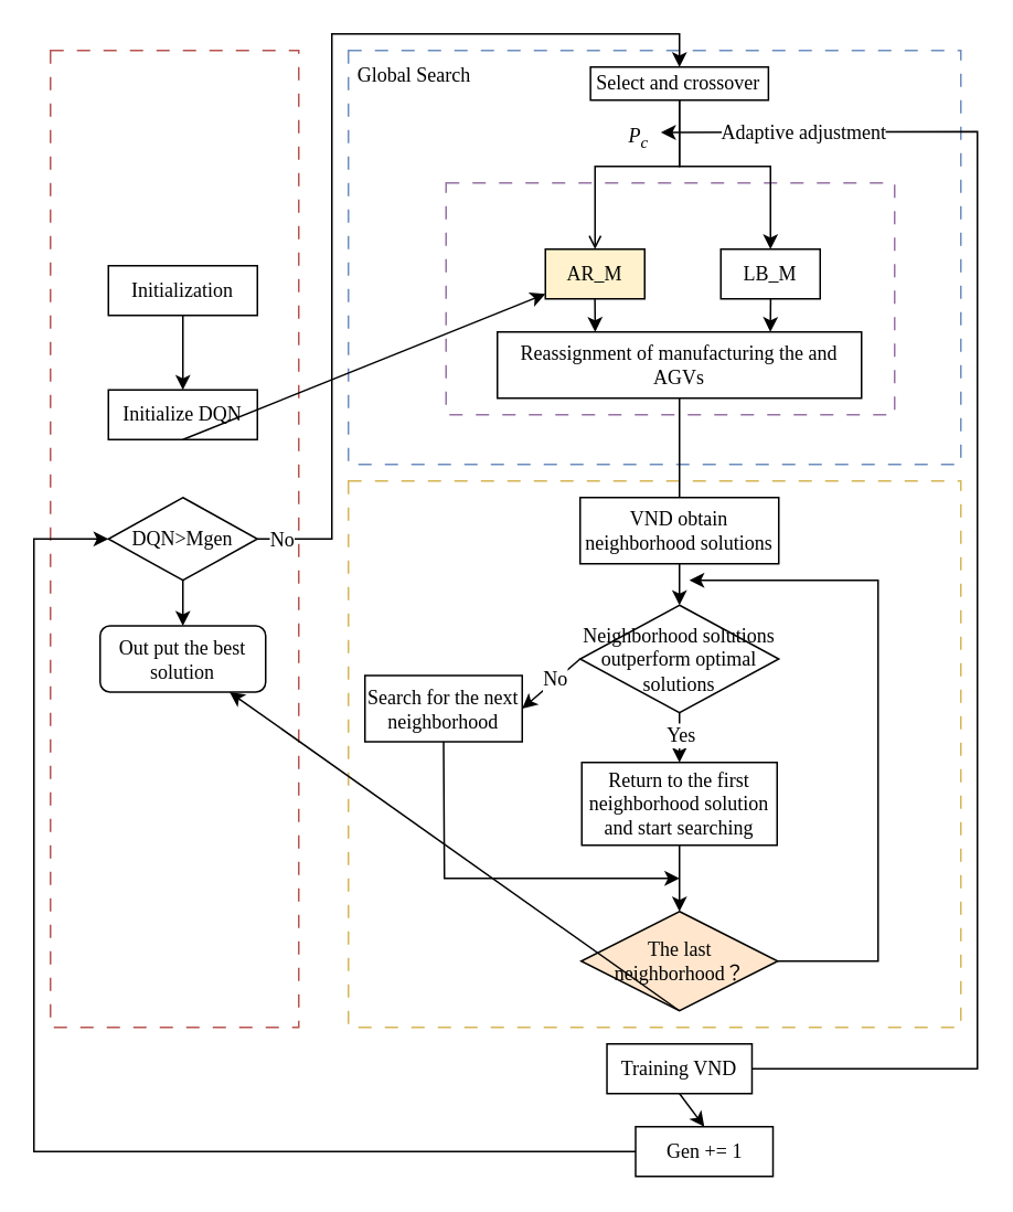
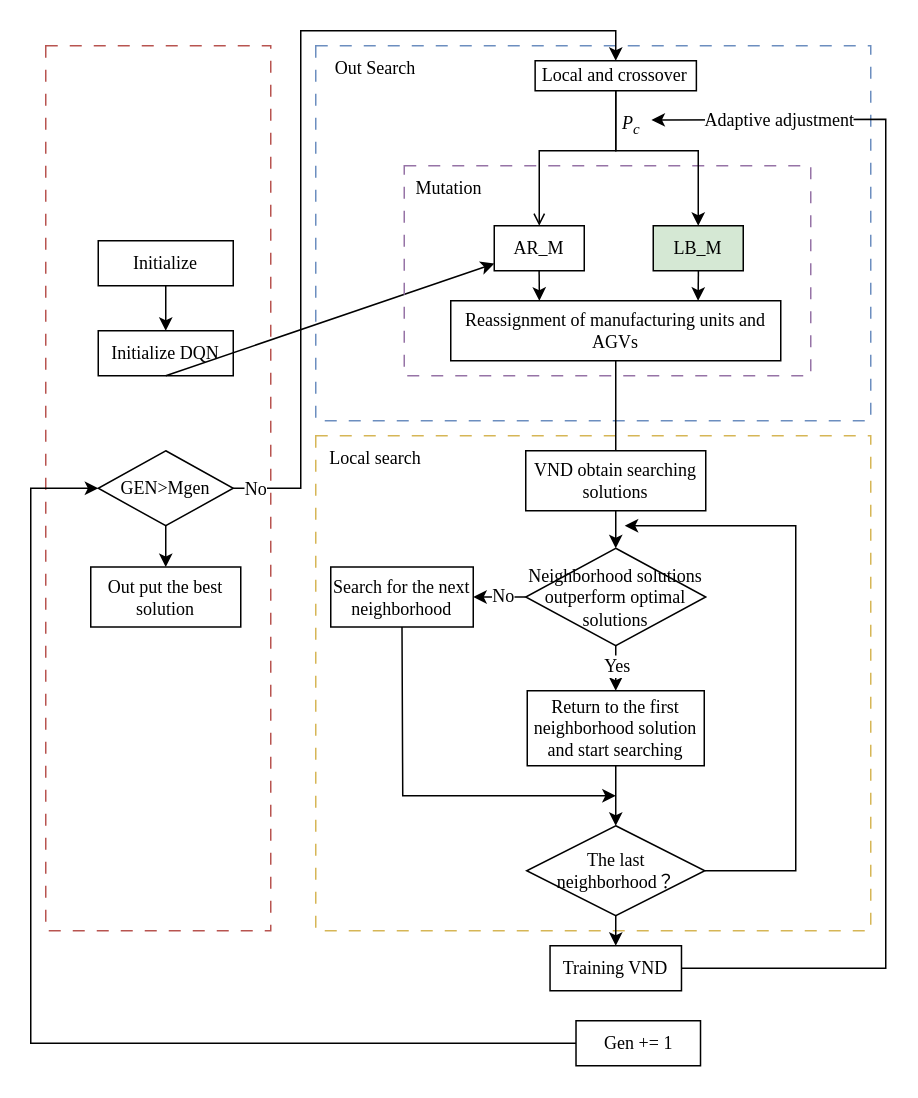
  <mxCell id="0" />
  <mxCell id="1" parent="0" />
  <mxCell id="2" value="" style="rounded=0;whiteSpace=wrap;html=1;dashed=1;dashPattern=8 8;fontFamily=Times New Roman;fillColor=none;strokeColor=#6c8ebf;fontSize=12;" parent="1" vertex="1"><mxGeometry x="210" y="30" width="370" height="250" as="geometry" /></mxCell>
  <mxCell id="3" value="" style="rounded=0;whiteSpace=wrap;html=1;dashed=1;dashPattern=8 8;fillColor=none;strokeColor=#b85450;fontSize=12;" parent="1" vertex="1"><mxGeometry x="30" y="30" width="150" height="590" as="geometry" /></mxCell>
- <mxCell id="4" value="&lt;span lang=&quot;EN-US&quot;&gt;&lt;font&gt;Initialization&lt;/font&gt;&lt;/span&gt;" style="rounded=0;whiteSpace=wrap;html=1;fontFamily=Times New Roman;fontSize=12;" parent="1" vertex="1"><mxGeometry x="65" y="160" width="90" height="30" as="geometry" /></mxCell>
- <mxCell id="5" value="Initialize DQN" style="rounded=0;whiteSpace=wrap;html=1;fontFamily=Times New Roman;fontSize=12;" parent="1" vertex="1"><mxGeometry x="65" y="235" width="90" height="30" as="geometry" /></mxCell>
- <mxCell id="6" value="DQN&amp;gt;Mgen" style="rhombus;whiteSpace=wrap;html=1;fontFamily=Times New Roman;fontSize=12;" parent="1" vertex="1"><mxGeometry x="65" y="300" width="90" height="50" as="geometry" /></mxCell>
+ <mxCell id="4" value="&lt;span lang=&quot;EN-US&quot;&gt;&lt;font&gt;Initialize&lt;/font&gt;&lt;/span&gt;" style="rounded=0;whiteSpace=wrap;html=1;fontFamily=Times New Roman;fontSize=12;" parent="1" vertex="1"><mxGeometry x="65" y="160" width="90" height="30" as="geometry" /></mxCell>
+ <mxCell id="5" value="Initialize DQN" style="rounded=0;whiteSpace=wrap;html=1;fontFamily=Times New Roman;fontSize=12;" parent="1" vertex="1"><mxGeometry x="65" y="220" width="90" height="30" as="geometry" /></mxCell>
+ <mxCell id="6" value="GEN&amp;gt;Mgen" style="rhombus;whiteSpace=wrap;html=1;fontFamily=Times New Roman;fontSize=12;" parent="1" vertex="1"><mxGeometry x="65" y="300" width="90" height="50" as="geometry" /></mxCell>
  <mxCell id="7" style="edgeStyle=orthogonalEdgeStyle;rounded=0;orthogonalLoop=1;jettySize=auto;html=1;exitX=0.5;exitY=1;exitDx=0;exitDy=0;entryX=0.5;entryY=0;entryDx=0;entryDy=0;endArrow=open;" parent="1" source="8" target="41" edge="1"><mxGeometry relative="1" as="geometry"><Array as="points"><mxPoint x="410" y="100" /><mxPoint x="359" y="100" /></Array></mxGeometry></mxCell>
- <mxCell id="8" value="Select and&amp;nbsp;crossover" style="rounded=0;whiteSpace=wrap;html=1;fontFamily=Times New Roman;fontSize=12;fillColor=none;strokeColor=default;" parent="1" vertex="1"><mxGeometry x="356.26" y="40" width="107.49" height="20" as="geometry" /></mxCell>
- <mxCell id="9" value="P&lt;sub&gt;c&lt;/sub&gt;" style="text;html=1;align=center;verticalAlign=middle;resizable=0;points=[];autosize=1;strokeColor=none;fillColor=none;fontFamily=Times New Roman;fontStyle=2;fontSize=12;" parent="1" vertex="1"><mxGeometry x="370" y="68" width="30" height="30" as="geometry" /></mxCell>
+ <mxCell id="8" value="Local and&amp;nbsp;crossover" style="rounded=0;whiteSpace=wrap;html=1;fontFamily=Times New Roman;fontSize=12;fillColor=none;strokeColor=default;" parent="1" vertex="1"><mxGeometry x="356.26" y="40" width="107.49" height="20" as="geometry" /></mxCell>
+ <mxCell id="9" value="P&lt;sub&gt;c&lt;/sub&gt;" style="text;html=1;align=center;verticalAlign=middle;resizable=0;points=[];autosize=1;strokeColor=none;fillColor=none;fontFamily=Times New Roman;fontStyle=2;fontSize=12;" parent="1" vertex="1"><mxGeometry x="405" y="68" width="30" height="30" as="geometry" /></mxCell>
  <mxCell id="10" value="" style="rounded=0;whiteSpace=wrap;html=1;dashed=1;dashPattern=8 8;fontFamily=Times New Roman;fillColor=none;strokeColor=#d6b656;fontSize=12;" parent="1" vertex="1"><mxGeometry x="210" y="290" width="370" height="330" as="geometry" /></mxCell>
  <mxCell id="11" value="" style="endArrow=classic;html=1;rounded=0;exitX=0.5;exitY=1;exitDx=0;exitDy=0;entryX=0.5;entryY=0;entryDx=0;entryDy=0;fontFamily=Times New Roman;fontSize=12;" parent="1" source="4" target="5" edge="1"><mxGeometry width="50" height="50" relative="1" as="geometry"><mxPoint x="190" y="200" as="sourcePoint" /><mxPoint x="190" y="240" as="targetPoint" /></mxGeometry></mxCell>
  <mxCell id="12" value="" style="endArrow=classic;html=1;rounded=0;exitX=0.5;exitY=1;exitDx=0;exitDy=0;fontFamily=Times New Roman;fontSize=12;" parent="1" source="5" target="41" edge="1"><mxGeometry width="50" height="50" relative="1" as="geometry"><mxPoint x="140" y="260" as="sourcePoint" /><mxPoint x="140" y="290" as="targetPoint" /></mxGeometry></mxCell>
  <mxCell id="13" value="" style="endArrow=classic;html=1;rounded=0;exitX=1;exitY=0.5;exitDx=0;exitDy=0;entryX=0.5;entryY=0;entryDx=0;entryDy=0;fontFamily=Times New Roman;fontSize=12;" parent="1" source="6" target="8" edge="1"><mxGeometry width="50" height="50" relative="1" as="geometry"><mxPoint x="72.5" y="327.5" as="sourcePoint" /><mxPoint x="362.5" y="42.5" as="targetPoint" /><Array as="points"><mxPoint x="200" y="325" /><mxPoint x="200" y="20" /><mxPoint x="410" y="20" /></Array></mxGeometry></mxCell>
  <mxCell id="14" value="No" style="edgeLabel;html=1;align=center;verticalAlign=middle;resizable=0;points=[];fontFamily=Times New Roman;fontSize=12;" parent="13" vertex="1" connectable="0"><mxGeometry x="-0.932" relative="1" as="geometry"><mxPoint x="-6" as="offset" /></mxGeometry></mxCell>
- <mxCell id="15" value="&lt;font&gt;VND obtain neighborhood solutions&lt;/font&gt;" style="rounded=0;whiteSpace=wrap;html=1;fontFamily=Times New Roman;fontSize=12;" parent="1" vertex="1"><mxGeometry x="350" y="300" width="120" height="40" as="geometry" /></mxCell>
+ <mxCell id="15" value="&lt;font&gt;VND obtain searching solutions&lt;/font&gt;" style="rounded=0;whiteSpace=wrap;html=1;fontFamily=Times New Roman;fontSize=12;" parent="1" vertex="1"><mxGeometry x="350" y="300" width="120" height="40" as="geometry" /></mxCell>
  <mxCell id="16" value="Neighborhood solutions outperform optimal solutions" style="rhombus;whiteSpace=wrap;html=1;fontFamily=Times New Roman;fontSize=12;" parent="1" vertex="1"><mxGeometry x="350" y="365" width="120" height="65" as="geometry" /></mxCell>
- <mxCell id="17" value="Search for the next neighborhood" style="rounded=0;whiteSpace=wrap;html=1;fontFamily=Times New Roman;fontSize=12;" parent="1" vertex="1"><mxGeometry x="220" y="407.5" width="95" height="40" as="geometry" /></mxCell>
+ <mxCell id="17" value="Search for the next neighborhood" style="rounded=0;whiteSpace=wrap;html=1;fontFamily=Times New Roman;fontSize=12;" parent="1" vertex="1"><mxGeometry x="220" y="377.5" width="95" height="40" as="geometry" /></mxCell>
  <mxCell id="18" value="Return to the first neighborhood solution and start searching" style="rounded=0;whiteSpace=wrap;html=1;fontFamily=Times New Roman;fontSize=12;" parent="1" vertex="1"><mxGeometry x="351" y="460" width="118" height="50" as="geometry" /></mxCell>
- <mxCell id="19" value="The last neighborhood？" style="rhombus;whiteSpace=wrap;html=1;fontFamily=Times New Roman;fontSize=12;fillColor=#ffe6cc;" parent="1" vertex="1"><mxGeometry x="350.63" y="550" width="118.75" height="60" as="geometry" /></mxCell>
+ <mxCell id="19" value="The last neighborhood？" style="rhombus;whiteSpace=wrap;html=1;fontFamily=Times New Roman;fontSize=12;" parent="1" vertex="1"><mxGeometry x="350.63" y="550" width="118.75" height="60" as="geometry" /></mxCell>
  <mxCell id="20" value="" style="endArrow=none;html=1;rounded=0;exitX=0.5;exitY=1;exitDx=0;exitDy=0;entryX=0.5;entryY=0;entryDx=0;entryDy=0;fontFamily=Times New Roman;fontSize=12;" parent="1" source="44" target="15" edge="1"><mxGeometry width="50" height="50" relative="1" as="geometry"><mxPoint x="530" y="350" as="sourcePoint" /><mxPoint x="580" y="300" as="targetPoint" /></mxGeometry></mxCell>
  <mxCell id="21" value="" style="endArrow=classic;html=1;rounded=0;exitX=0.5;exitY=1;exitDx=0;exitDy=0;entryX=0.5;entryY=0;entryDx=0;entryDy=0;fontFamily=Times New Roman;fontSize=12;" parent="1" source="15" target="16" edge="1"><mxGeometry width="50" height="50" relative="1" as="geometry"><mxPoint x="500" y="350" as="sourcePoint" /><mxPoint x="504" y="410" as="targetPoint" /></mxGeometry></mxCell>
  <mxCell id="22" value="" style="endArrow=classic;html=1;rounded=0;exitX=0.5;exitY=1;exitDx=0;exitDy=0;entryX=0.5;entryY=0;entryDx=0;entryDy=0;fontFamily=Times New Roman;fontSize=12;" parent="1" source="16" target="18" edge="1"><mxGeometry width="50" height="50" relative="1" as="geometry"><mxPoint x="530" y="440" as="sourcePoint" /><mxPoint x="534" y="500" as="targetPoint" /></mxGeometry></mxCell>
  <mxCell id="23" value="Yes" style="edgeLabel;html=1;align=center;verticalAlign=middle;resizable=0;points=[];fontFamily=Times New Roman;fontSize=12;" parent="22" vertex="1" connectable="0"><mxGeometry x="-0.149" relative="1" as="geometry"><mxPoint as="offset" /></mxGeometry></mxCell>
  <mxCell id="24" value="" style="endArrow=classic;html=1;rounded=0;exitX=0.5;exitY=1;exitDx=0;exitDy=0;entryX=0.5;entryY=0;entryDx=0;entryDy=0;fontFamily=Times New Roman;fontSize=12;" parent="1" source="18" target="19" edge="1"><mxGeometry width="50" height="50" relative="1" as="geometry"><mxPoint x="530" y="565" as="sourcePoint" /><mxPoint x="535" y="595" as="targetPoint" /></mxGeometry></mxCell>
  <mxCell id="25" value="" style="endArrow=classic;html=1;rounded=0;exitX=0;exitY=0.5;exitDx=0;exitDy=0;entryX=1;entryY=0.5;entryDx=0;entryDy=0;fontFamily=Times New Roman;fontSize=12;" parent="1" source="16" target="17" edge="1"><mxGeometry width="50" height="50" relative="1" as="geometry"><mxPoint x="436" y="450" as="sourcePoint" /><mxPoint x="441" y="480" as="targetPoint" /></mxGeometry></mxCell>
  <mxCell id="26" value="No" style="edgeLabel;html=1;align=center;verticalAlign=middle;resizable=0;points=[];fontFamily=Times New Roman;fontSize=12;" parent="25" vertex="1" connectable="0"><mxGeometry x="-0.113" y="-1" relative="1" as="geometry"><mxPoint as="offset" /></mxGeometry></mxCell>
  <mxCell id="27" value="" style="endArrow=classic;html=1;rounded=0;exitX=0.5;exitY=1;exitDx=0;exitDy=0;fontFamily=Times New Roman;fontSize=12;" parent="1" source="17" edge="1"><mxGeometry width="50" height="50" relative="1" as="geometry"><mxPoint x="265" y="430" as="sourcePoint" /><mxPoint x="410" y="530" as="targetPoint" /><Array as="points"><mxPoint x="268" y="530" /></Array></mxGeometry></mxCell>
  <mxCell id="28" value="" style="endArrow=classic;html=1;rounded=0;exitX=1;exitY=0.5;exitDx=0;exitDy=0;fontFamily=Times New Roman;fontSize=12;" parent="1" source="19" edge="1"><mxGeometry width="50" height="50" relative="1" as="geometry"><mxPoint x="520" y="540" as="sourcePoint" /><mxPoint x="416" y="350" as="targetPoint" /><Array as="points"><mxPoint x="530" y="580" /><mxPoint x="530" y="350" /></Array></mxGeometry></mxCell>
  <mxCell id="29" value="Gen += 1" style="rounded=0;whiteSpace=wrap;html=1;fontFamily=Times New Roman;fontSize=12;" parent="1" vertex="1"><mxGeometry x="383.51" y="680" width="83" height="30" as="geometry" /></mxCell>
  <mxCell id="30" value="" style="endArrow=classic;html=1;rounded=0;entryX=0;entryY=0.5;entryDx=0;entryDy=0;exitX=0;exitY=0.5;exitDx=0;exitDy=0;fontFamily=Times New Roman;fontSize=12;" parent="1" source="29" target="6" edge="1"><mxGeometry width="50" height="50" relative="1" as="geometry"><mxPoint x="342.25" y="675" as="sourcePoint" /><mxPoint x="22.25" y="330" as="targetPoint" /><Array as="points"><mxPoint x="20" y="695" /><mxPoint x="20" y="325" /></Array></mxGeometry></mxCell>
  <mxCell id="31" value="" style="endArrow=classic;html=1;rounded=0;exitX=0.5;exitY=1;exitDx=0;exitDy=0;entryX=0.5;entryY=0;entryDx=0;entryDy=0;fontFamily=Times New Roman;fontSize=12;" parent="1" source="6" target="32" edge="1"><mxGeometry width="50" height="50" relative="1" as="geometry"><mxPoint x="109.91" y="350" as="sourcePoint" /><mxPoint x="109.83" y="384.25" as="targetPoint" /></mxGeometry></mxCell>
- <mxCell id="32" value="Out put the best solution" style="whiteSpace=wrap;html=1;fontFamily=Times New Roman;fontSize=12;rounded=1;" parent="1" vertex="1"><mxGeometry x="60" y="377.5" width="100" height="40" as="geometry" /></mxCell>
- <mxCell id="33" value="" style="endArrow=classic;html=1;rounded=0;exitX=0.5;exitY=1;exitDx=0;exitDy=0;fontFamily=Times New Roman;fontSize=12;" parent="1" source="19" target="32" edge="1"><mxGeometry width="50" height="50" relative="1" as="geometry"><mxPoint x="660" y="610" as="sourcePoint" /><mxPoint x="664" y="670" as="targetPoint" /></mxGeometry></mxCell>
+ <mxCell id="32" value="Out put the best solution" style="rounded=0;whiteSpace=wrap;html=1;fontFamily=Times New Roman;fontSize=12;" parent="1" vertex="1"><mxGeometry x="60" y="377.5" width="100" height="40" as="geometry" /></mxCell>
+ <mxCell id="33" value="" style="endArrow=classic;html=1;rounded=0;exitX=0.5;exitY=1;exitDx=0;exitDy=0;entryX=0.5;entryY=0;entryDx=0;entryDy=0;fontFamily=Times New Roman;fontSize=12;" parent="1" source="19" target="34" edge="1"><mxGeometry width="50" height="50" relative="1" as="geometry"><mxPoint x="660" y="610" as="sourcePoint" /><mxPoint x="664" y="670" as="targetPoint" /></mxGeometry></mxCell>
  <mxCell id="34" value="Training VND" style="rounded=0;whiteSpace=wrap;html=1;fontFamily=Times New Roman;fontSize=12;" parent="1" vertex="1"><mxGeometry x="366.2" y="630" width="87.62" height="30" as="geometry" /></mxCell>
- <mxCell id="35" value="" style="endArrow=classic;html=1;rounded=0;exitX=0.5;exitY=1;exitDx=0;exitDy=0;entryX=0.5;entryY=0;entryDx=0;entryDy=0;fontFamily=Times New Roman;fontSize=12;" parent="1" source="34" target="29" edge="1"><mxGeometry width="50" height="50" relative="1" as="geometry"><mxPoint x="600" y="630" as="sourcePoint" /><mxPoint x="416" y="730" as="targetPoint" /></mxGeometry></mxCell>
  <mxCell id="36" value="" style="endArrow=classic;html=1;rounded=0;exitX=1;exitY=0.5;exitDx=0;exitDy=0;fontFamily=Times New Roman;entryX=0.96;entryY=0.383;entryDx=0;entryDy=0;entryPerimeter=0;fontSize=12;" parent="1" source="34" target="9" edge="1"><mxGeometry width="50" height="50" relative="1" as="geometry"><mxPoint x="474.75" y="668" as="sourcePoint" /><mxPoint x="580" y="68" as="targetPoint" /><Array as="points"><mxPoint x="590" y="645" /><mxPoint x="590" y="79" /></Array></mxGeometry></mxCell>
  <mxCell id="37" value="Adaptive adjustment" style="edgeLabel;html=1;align=center;verticalAlign=middle;resizable=0;points=[];fontFamily=Times New Roman;fontSize=12;" parent="36" vertex="1" connectable="0"><mxGeometry x="0.923" relative="1" as="geometry"><mxPoint x="51" as="offset" /></mxGeometry></mxCell>
- <mxCell id="39" value="Global Search" style="text;html=1;align=center;verticalAlign=middle;whiteSpace=wrap;rounded=0;fontFamily=Times New Roman;fontSize=12;" parent="1" vertex="1"><mxGeometry x="210" y="30" width="80" height="30" as="geometry" /></mxCell>
+ <mxCell id="38" value="Local search" style="text;html=1;align=center;verticalAlign=middle;whiteSpace=wrap;rounded=0;fontFamily=Times New Roman;fontSize=12;" parent="1" vertex="1"><mxGeometry x="210" y="290" width="80" height="30" as="geometry" /></mxCell>
+ <mxCell id="39" value="Out Search" style="text;html=1;align=center;verticalAlign=middle;whiteSpace=wrap;rounded=0;fontFamily=Times New Roman;fontSize=12;" parent="1" vertex="1"><mxGeometry x="210" y="30" width="80" height="30" as="geometry" /></mxCell>
  <mxCell id="40" value="" style="rounded=0;whiteSpace=wrap;html=1;dashed=1;dashPattern=8 8;fontFamily=Times New Roman;fillColor=none;strokeColor=#9673a6;fontSize=12;" parent="1" vertex="1"><mxGeometry x="269" y="110" width="271" height="140" as="geometry" /></mxCell>
- <mxCell id="41" value="AR_M" style="rounded=0;whiteSpace=wrap;html=1;fontFamily=Times New Roman;fontSize=12;fillColor=#fff2cc;" parent="1" vertex="1"><mxGeometry x="329" y="150" width="60" height="30" as="geometry" /></mxCell>
- <mxCell id="42" value="LB_M" style="rounded=0;whiteSpace=wrap;html=1;fontFamily=Times New Roman;fontSize=12;" parent="1" vertex="1"><mxGeometry x="435" y="150" width="60" height="30" as="geometry" /></mxCell>
- <mxCell id="44" value="Reassignment of manufacturing the and AGVs" style="rounded=0;whiteSpace=wrap;html=1;fontFamily=Times New Roman;fontSize=12;" parent="1" vertex="1"><mxGeometry x="300" y="200" width="220" height="40" as="geometry" /></mxCell>
+ <mxCell id="41" value="AR_M" style="rounded=0;whiteSpace=wrap;html=1;fontFamily=Times New Roman;fontSize=12;" parent="1" vertex="1"><mxGeometry x="329" y="150" width="60" height="30" as="geometry" /></mxCell>
+ <mxCell id="42" value="LB_M" style="rounded=0;whiteSpace=wrap;html=1;fontFamily=Times New Roman;fontSize=12;fillColor=#d5e8d4;" parent="1" vertex="1"><mxGeometry x="435" y="150" width="60" height="30" as="geometry" /></mxCell>
+ <mxCell id="43" value="Mutation" style="text;html=1;align=center;verticalAlign=middle;whiteSpace=wrap;rounded=0;fontFamily=Times New Roman;fontSize=12;" parent="1" vertex="1"><mxGeometry x="269" y="110" width="60" height="30" as="geometry" /></mxCell>
+ <mxCell id="44" value="Reassignment of manufacturing units and AGVs" style="rounded=0;whiteSpace=wrap;html=1;fontFamily=Times New Roman;fontSize=12;" parent="1" vertex="1"><mxGeometry x="300" y="200" width="220" height="40" as="geometry" /></mxCell>
  <mxCell id="45" value="" style="endArrow=classic;html=1;rounded=0;entryX=0.862;entryY=-0.006;entryDx=0;entryDy=0;entryPerimeter=0;exitX=0.504;exitY=1.035;exitDx=0;exitDy=0;exitPerimeter=0;fontFamily=Times New Roman;fontSize=12;" parent="1" edge="1"><mxGeometry width="50" height="50" relative="1" as="geometry"><mxPoint x="465.1" y="180.24" as="sourcePoint" /><mxPoint x="464.91" y="200" as="targetPoint" /></mxGeometry></mxCell>
  <mxCell id="46" value="" style="endArrow=classic;html=1;rounded=0;entryX=0.5;entryY=0;entryDx=0;entryDy=0;exitX=0.504;exitY=1.035;exitDx=0;exitDy=0;exitPerimeter=0;fontFamily=Times New Roman;fontSize=12;" parent="1" edge="1"><mxGeometry width="50" height="50" relative="1" as="geometry"><mxPoint x="358.92" y="180" as="sourcePoint" /><mxPoint x="359.09" y="200" as="targetPoint" /></mxGeometry></mxCell>
  <mxCell id="47" value="" style="endArrow=classic;html=1;rounded=0;entryX=0.5;entryY=0;entryDx=0;entryDy=0;exitX=0.5;exitY=1;exitDx=0;exitDy=0;" parent="1" target="42" edge="1" source="8"><mxGeometry width="50" height="50" relative="1" as="geometry"><mxPoint x="410" y="130" as="sourcePoint" /><mxPoint x="500" y="120" as="targetPoint" /><Array as="points"><mxPoint x="410" y="100" /><mxPoint x="465" y="100" /></Array></mxGeometry></mxCell>
